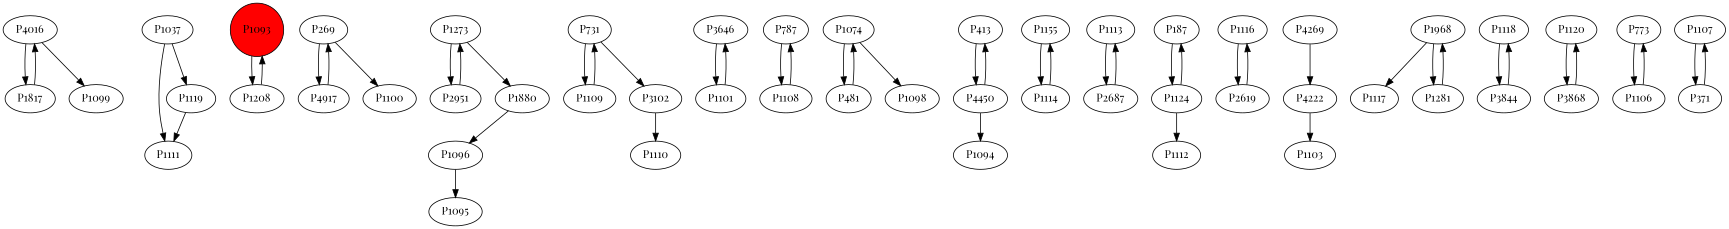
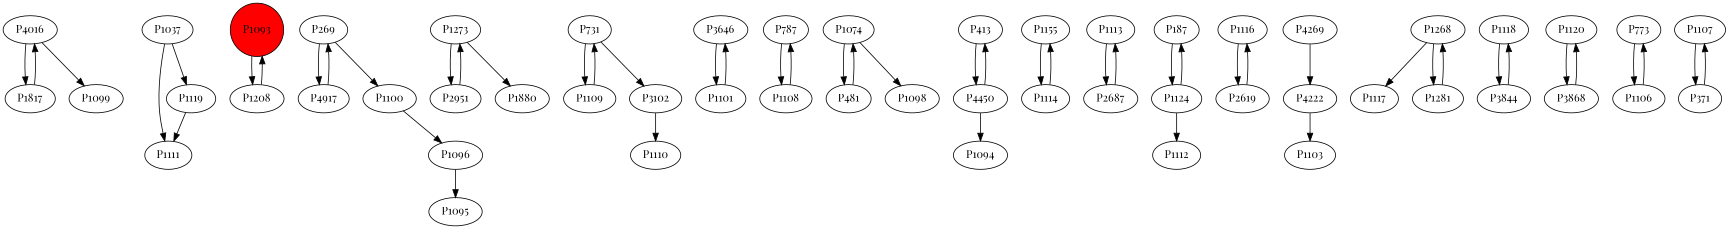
  digraph {
    fontname="Playfair Display"
    node [fontname="Playfair Display"]
    edge [fontname="Playfair Display"]
    P4016
    P1817
    P1099
    P1037
    P1111
    P1119
    P1093 [fillcolor=red shape=circle style=filled]
    P1208
    P269
    P4917
    P1100
    P2951
    P1273
    P1880
    P1096
    P731
    P1109
    P3102
    P1110
    P3646
    P1101
    P787
    P1108
    P1074
    P481
    P1098
    P413
    P4450
    P1094
    n30 [label=P1095]
    P1155
    P1114
    P1113
    P2687
    n35 [label=P187]
    P1124
    P1112
    P1116
    P2619
    P4269
    P4222
    P1103
-   P1268 [label=P1968]
+   P1268
    P1117
    P1281
    P1118
    P3844
    P1120
    P3868
    P773
    P1106
    P1107
    P371
    P4016 -> P1817
    P4016 -> P1099
    P1817 -> P4016
    P1037 -> P1111
    P1037 -> P1119
    P1119 -> P1111
    P1093 -> P1208
    P1208 -> P1093
    P269 -> P4917
    P269 -> P1100
    P4917 -> P269
    P2951 -> P1273
    P1273 -> P2951
    P1273 -> P1880
-   P1880 -> P1096
+   P1100 -> P1096
    P1096 -> n30
    P731 -> P1109
    P731 -> P3102
    P1109 -> P731
    P3102 -> P1110
    P3646 -> P1101
    P1101 -> P3646
    P787 -> P1108
    P1108 -> P787
    P1074 -> P481
    P1074 -> P1098
    P481 -> P1074
    P413 -> P4450
    P4450 -> P413
    P4450 -> P1094
    P1155 -> P1114
    P1114 -> P1155
    P1113 -> P2687
    P2687 -> P1113
    n35 -> P1124
    P1124 -> n35
    P1124 -> P1112
    P1116 -> P2619
    P2619 -> P1116
    P4269 -> P4222
    P4222 -> P1103
    P1268 -> P1117
    P1268 -> P1281
    P1281 -> P1268
    P1118 -> P3844
    P3844 -> P1118
    P1120 -> P3868
    P3868 -> P1120
    P773 -> P1106
    P1106 -> P773
    P1107 -> P371
    P371 -> P1107
  }
